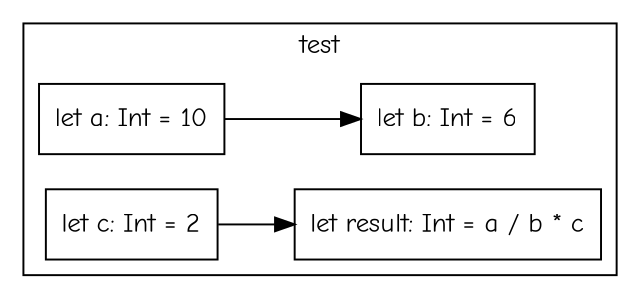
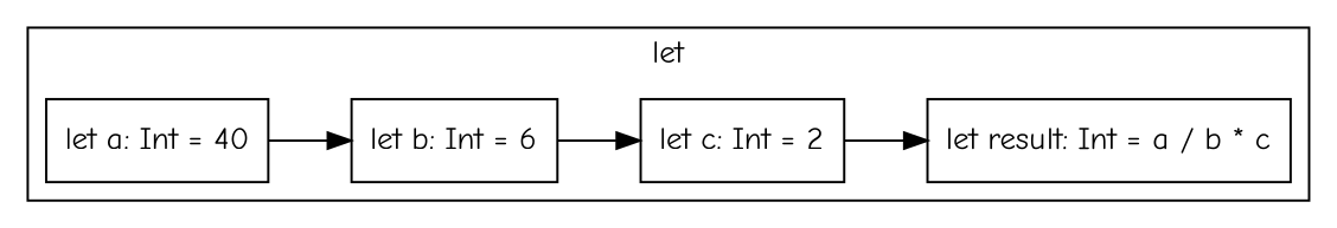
  digraph {
    fontname="Comic Neue"
    rankdir=LR
    node [fontname="Comic Neue" shape=box]
    edge [fontname="Comic Neue"]
-   n1 [label="let a: Int = 10"]
+   n1 [label="let a: Int = 40"]
    n2 [label="let b: Int = 6"]
    n3 [label="let c: Int = 2"]
    n4 [label="let result: Int = a / b * c"]
    subgraph cluster_1 {
-     label=test
+     label=let
      n1
      n2
      n3
      n4
    }
    n1 -> n2
+   n2 -> n3
    n3 -> n4
  }
